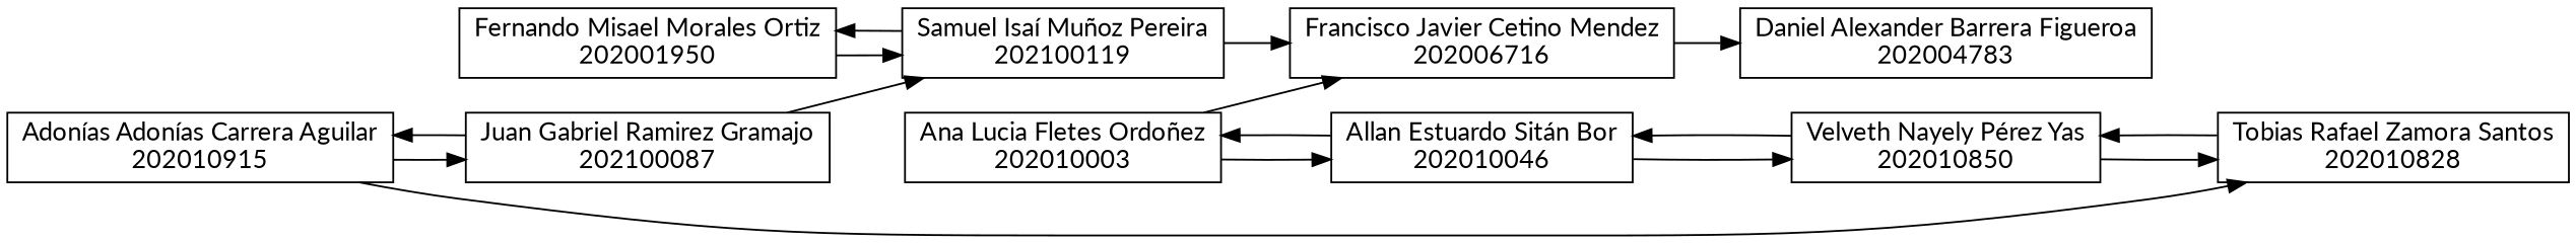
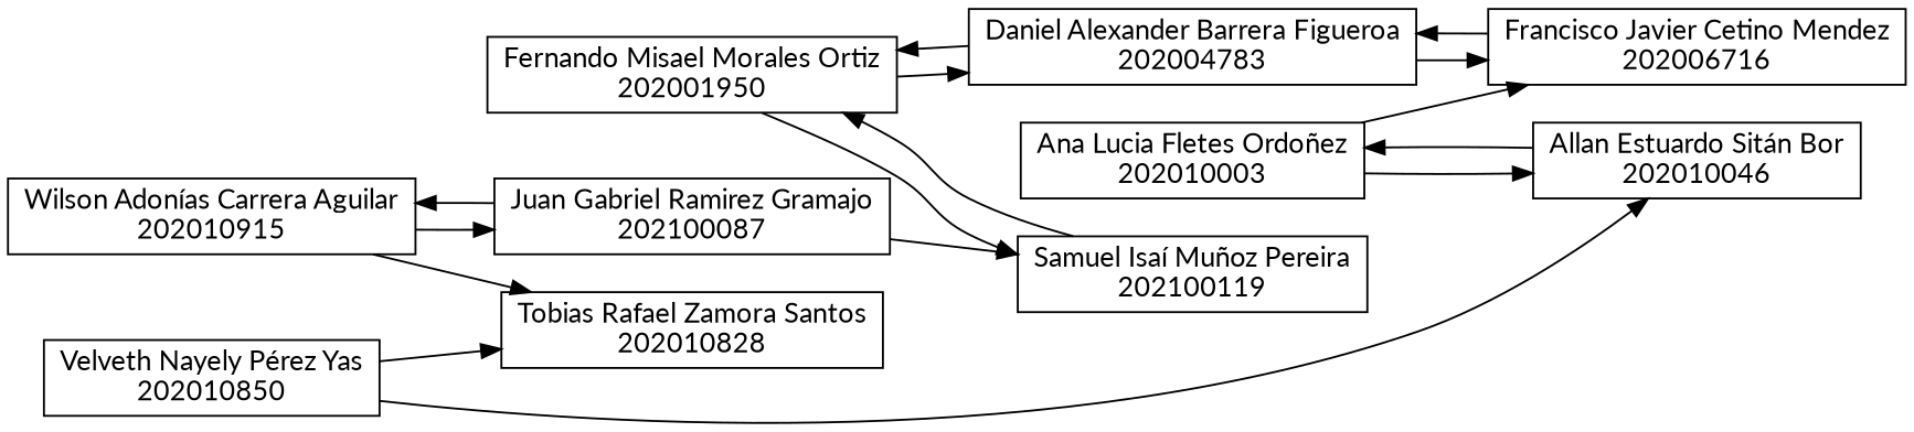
  digraph {
    fontname=Lato
    rankdir=LR
    node [fontname=Lato shape=record]
    edge [fontname=Lato]
    n1 [label="Fernando Misael Morales Ortiz\n202001950"]
    n2 [label="Daniel Alexander Barrera Figueroa\n202004783"]
    n3 [label="Samuel Isaí Muñoz Pereira\n202100119"]
    n4 [label="Francisco Javier Cetino Mendez\n202006716"]
    n5 [label="Ana Lucia Fletes Ordoñez\n202010003"]
    n6 [label="Allan Estuardo Sitán Bor\n202010046"]
    n7 [label="Velveth Nayely Pérez Yas\n202010850"]
    n8 [label="Tobias Rafael Zamora Santos\n202010828"]
-   n9 [label="Adonías Adonías Carrera Aguilar\n202010915"]
+   n9 [label="Wilson Adonías Carrera Aguilar\n202010915"]
    n10 [label="Juan Gabriel Ramirez Gramajo\n202100087"]
+   n1 -> n2
    n1 -> n3
-   n3 -> n4
+   n2 -> n1
+   n2 -> n4
    n3 -> n1
    n4 -> n2
    n5 -> n4
    n5 -> n6
    n6 -> n5
-   n6 -> n7
    n7 -> n6
    n7 -> n8
-   n8 -> n7
    n9 -> n8
    n9 -> n10
    n10 -> n3
    n10 -> n9
  }
